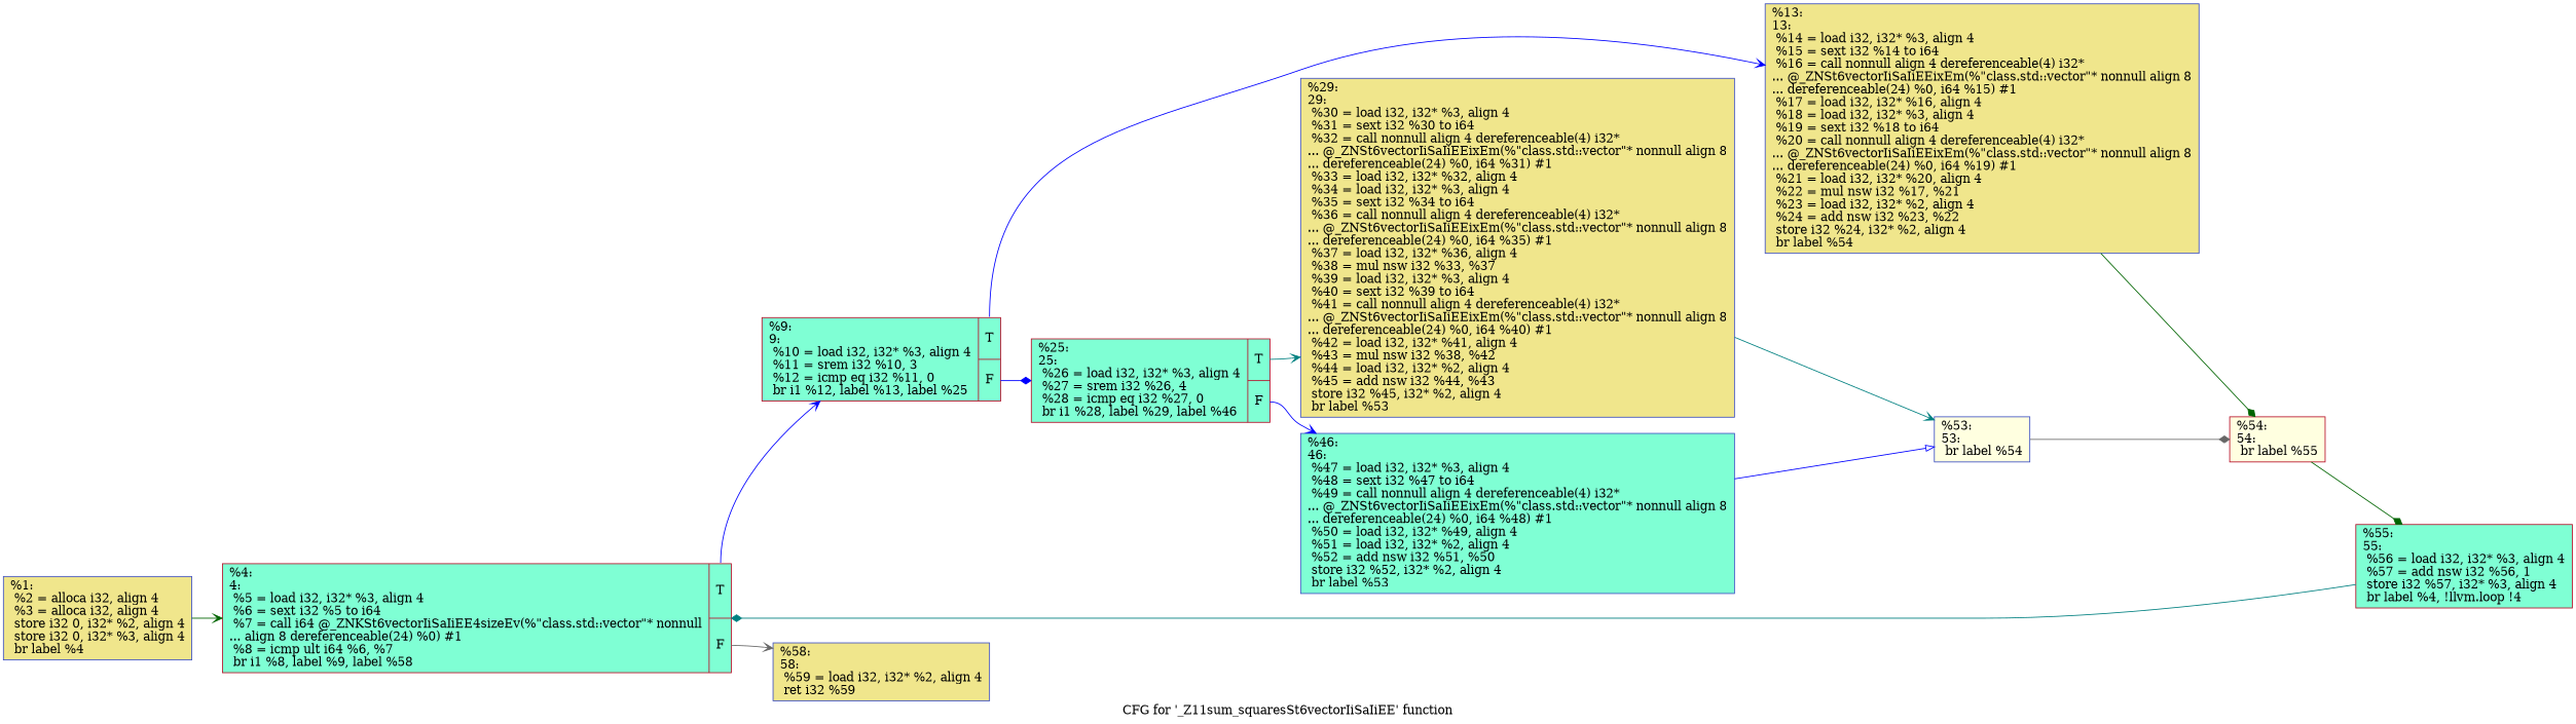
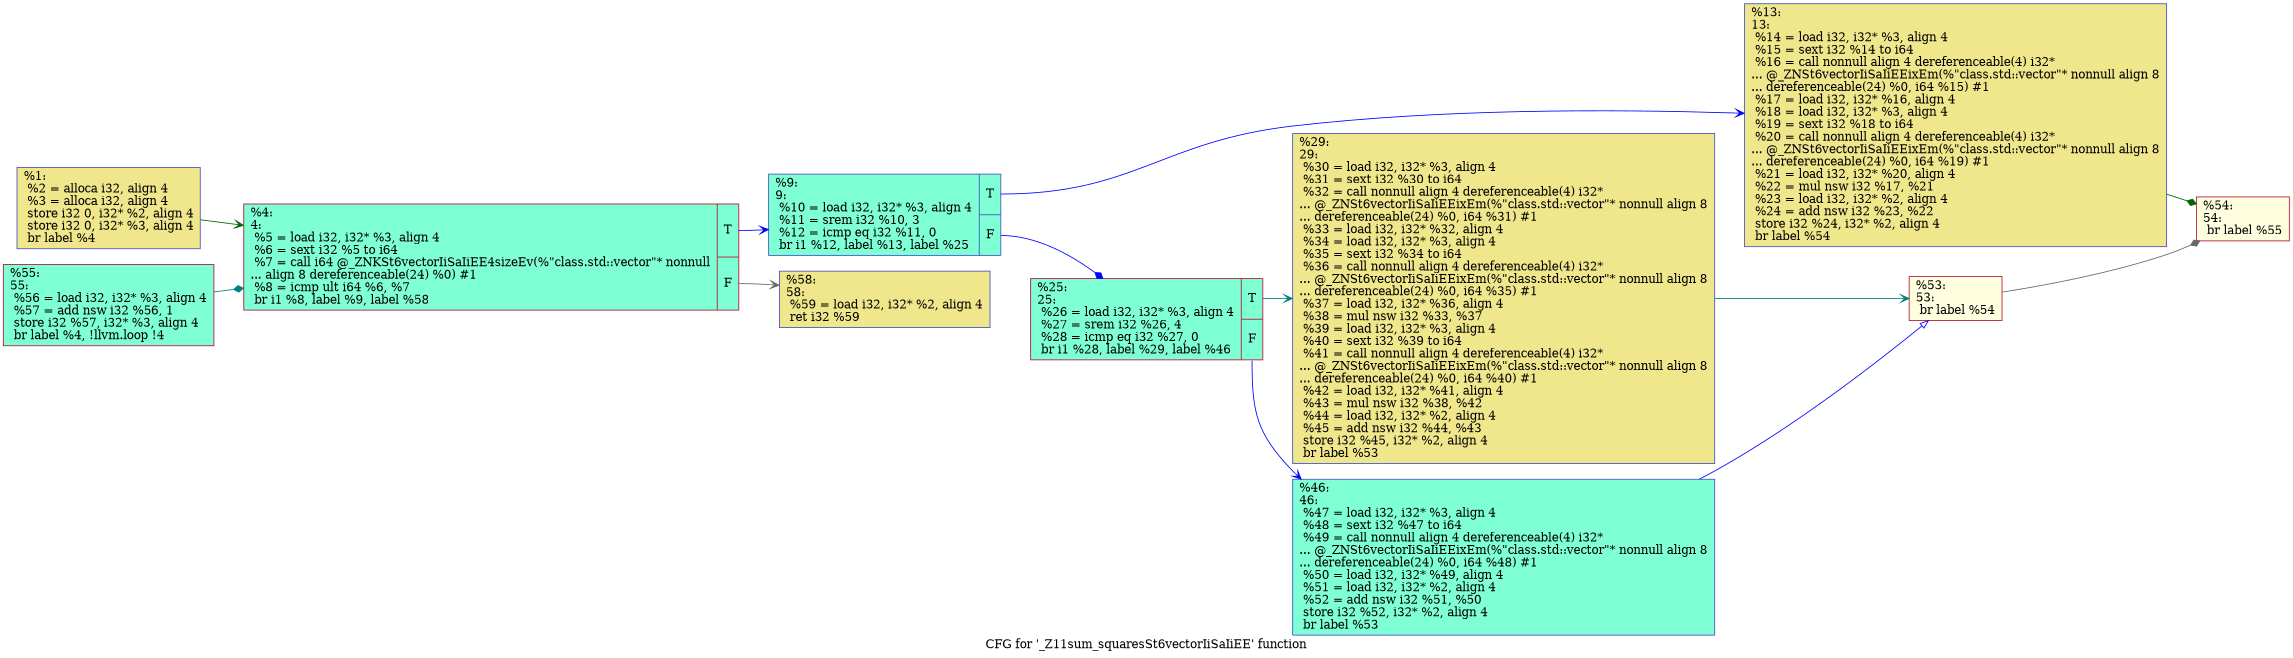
  digraph {
    label="CFG for '_Z11sum_squaresSt6vectorIiSaIiEE' function"
    rankdir=LR
    node [color="#b70d28ff" fillcolor=aquamarine shape=record style=filled]
    edge [arrowhead=vee color=blue]
    n1 [color="#3d50c3ff" fillcolor=khaki label="{%1:\l  %2 = alloca i32, align 4\l  %3 = alloca i32, align 4\l  store i32 0, i32* %2, align 4\l  store i32 0, i32* %3, align 4\l  br label %4\l}"]
    n2 [label="{%4:\l4:                                                \l  %5 = load i32, i32* %3, align 4\l  %6 = sext i32 %5 to i64\l  %7 = call i64 @_ZNKSt6vectorIiSaIiEE4sizeEv(%\"class.std::vector\"* nonnull\l... align 8 dereferenceable(24) %0) #1\l  %8 = icmp ult i64 %6, %7\l  br i1 %8, label %9, label %58\l|{<s0>T|<s1>F}}"]
-   n3 [label="{%9:\l9:                                                \l  %10 = load i32, i32* %3, align 4\l  %11 = srem i32 %10, 3\l  %12 = icmp eq i32 %11, 0\l  br i1 %12, label %13, label %25\l|{<s0>T|<s1>F}}"]
+   n3 [color="#3d50c3ff" label="{%9:\l9:                                                \l  %10 = load i32, i32* %3, align 4\l  %11 = srem i32 %10, 3\l  %12 = icmp eq i32 %11, 0\l  br i1 %12, label %13, label %25\l|{<s0>T|<s1>F}}"]
    n4 [color="#3d50c3ff" fillcolor=khaki label="{%58:\l58:                                               \l  %59 = load i32, i32* %2, align 4\l  ret i32 %59\l}"]
    n5 [color="#3d50c3ff" fillcolor=khaki label="{%13:\l13:                                               \l  %14 = load i32, i32* %3, align 4\l  %15 = sext i32 %14 to i64\l  %16 = call nonnull align 4 dereferenceable(4) i32*\l... @_ZNSt6vectorIiSaIiEEixEm(%\"class.std::vector\"* nonnull align 8\l... dereferenceable(24) %0, i64 %15) #1\l  %17 = load i32, i32* %16, align 4\l  %18 = load i32, i32* %3, align 4\l  %19 = sext i32 %18 to i64\l  %20 = call nonnull align 4 dereferenceable(4) i32*\l... @_ZNSt6vectorIiSaIiEEixEm(%\"class.std::vector\"* nonnull align 8\l... dereferenceable(24) %0, i64 %19) #1\l  %21 = load i32, i32* %20, align 4\l  %22 = mul nsw i32 %17, %21\l  %23 = load i32, i32* %2, align 4\l  %24 = add nsw i32 %23, %22\l  store i32 %24, i32* %2, align 4\l  br label %54\l}"]
    n6 [label="{%25:\l25:                                               \l  %26 = load i32, i32* %3, align 4\l  %27 = srem i32 %26, 4\l  %28 = icmp eq i32 %27, 0\l  br i1 %28, label %29, label %46\l|{<s0>T|<s1>F}}"]
    n7 [fillcolor=lightyellow label="{%54:\l54:                                               \l  br label %55\l}"]
    n8 [color="#3d50c3ff" fillcolor=khaki label="{%29:\l29:                                               \l  %30 = load i32, i32* %3, align 4\l  %31 = sext i32 %30 to i64\l  %32 = call nonnull align 4 dereferenceable(4) i32*\l... @_ZNSt6vectorIiSaIiEEixEm(%\"class.std::vector\"* nonnull align 8\l... dereferenceable(24) %0, i64 %31) #1\l  %33 = load i32, i32* %32, align 4\l  %34 = load i32, i32* %3, align 4\l  %35 = sext i32 %34 to i64\l  %36 = call nonnull align 4 dereferenceable(4) i32*\l... @_ZNSt6vectorIiSaIiEEixEm(%\"class.std::vector\"* nonnull align 8\l... dereferenceable(24) %0, i64 %35) #1\l  %37 = load i32, i32* %36, align 4\l  %38 = mul nsw i32 %33, %37\l  %39 = load i32, i32* %3, align 4\l  %40 = sext i32 %39 to i64\l  %41 = call nonnull align 4 dereferenceable(4) i32*\l... @_ZNSt6vectorIiSaIiEEixEm(%\"class.std::vector\"* nonnull align 8\l... dereferenceable(24) %0, i64 %40) #1\l  %42 = load i32, i32* %41, align 4\l  %43 = mul nsw i32 %38, %42\l  %44 = load i32, i32* %2, align 4\l  %45 = add nsw i32 %44, %43\l  store i32 %45, i32* %2, align 4\l  br label %53\l}"]
    n9 [color="#3d50c3ff" label="{%46:\l46:                                               \l  %47 = load i32, i32* %3, align 4\l  %48 = sext i32 %47 to i64\l  %49 = call nonnull align 4 dereferenceable(4) i32*\l... @_ZNSt6vectorIiSaIiEEixEm(%\"class.std::vector\"* nonnull align 8\l... dereferenceable(24) %0, i64 %48) #1\l  %50 = load i32, i32* %49, align 4\l  %51 = load i32, i32* %2, align 4\l  %52 = add nsw i32 %51, %50\l  store i32 %52, i32* %2, align 4\l  br label %53\l}"]
    n10 [label="{%55:\l55:                                               \l  %56 = load i32, i32* %3, align 4\l  %57 = add nsw i32 %56, 1\l  store i32 %57, i32* %3, align 4\l  br label %4, !llvm.loop !4\l}"]
-   n11 [color="#3d50c3ff" fillcolor=lightyellow label="{%53:\l53:                                               \l  br label %54\l}"]
+   n11 [fillcolor=lightyellow label="{%53:\l53:                                               \l  br label %54\l}"]
    n1 -> n2 [color=darkgreen]
    n2 -> n3 [tailport=s0]
    n2 -> n4 [color=gray40 tailport=s1]
    n3 -> n5 [tailport=s0]
    n3 -> n6 [arrowhead=diamond tailport=s1]
    n5 -> n7 [arrowhead=diamond color=darkgreen]
    n6 -> n8 [color=teal tailport=s0]
    n6 -> n9 [tailport=s1]
-   n7 -> n10 [arrowhead=diamond color=darkgreen]
    n8 -> n11 [color=teal]
    n9 -> n11 [arrowhead=onormal]
    n10 -> n2 [arrowhead=diamond color=teal]
    n11 -> n7 [arrowhead=diamond color=gray40]
  }
